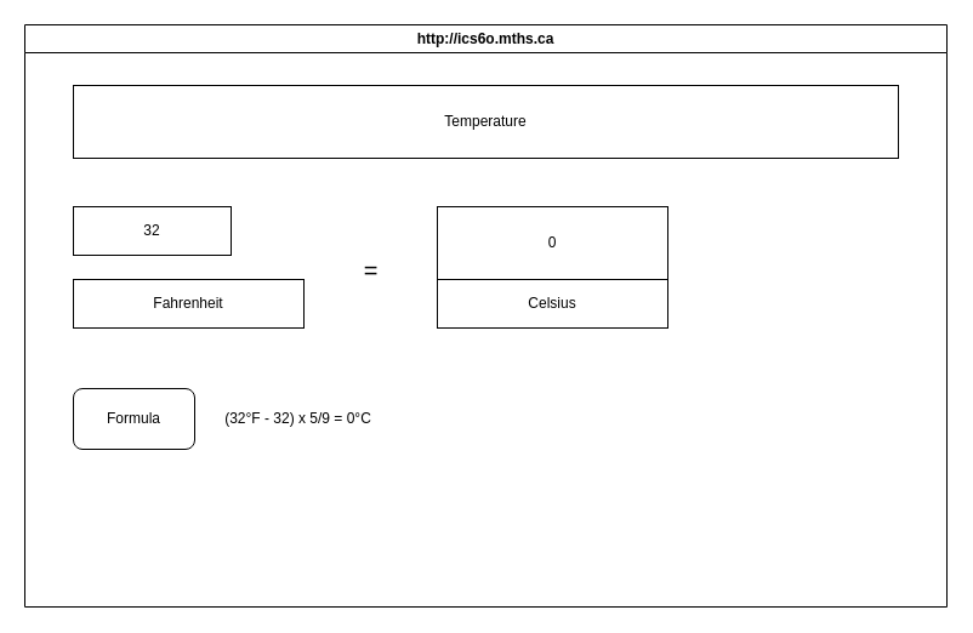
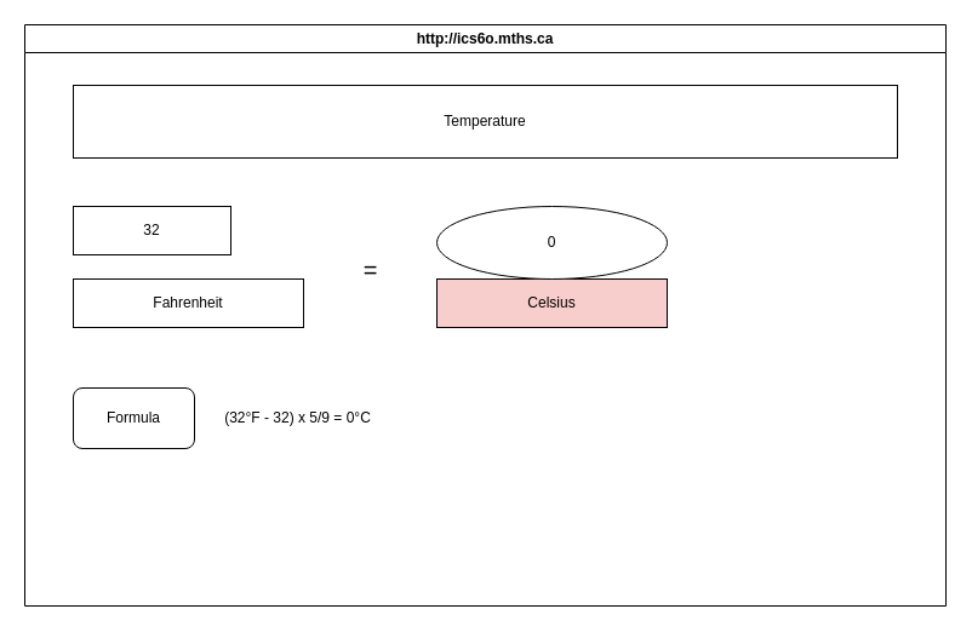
  <mxCell id="0" />
  <mxCell id="1" parent="0" />
  <mxCell id="2" value="http://ics6o.mths.ca" style="swimlane;whiteSpace=wrap;html=1;" parent="1" vertex="1"><mxGeometry x="20" y="20" width="760" height="480" as="geometry" /></mxCell>
  <mxCell id="3" value="Temperature" style="whiteSpace=wrap;html=1;" vertex="1" parent="2"><mxGeometry x="40" y="50" width="680" height="60" as="geometry" /></mxCell>
  <mxCell id="4" value="Fahrenheit" style="rounded=0;whiteSpace=wrap;html=1;" vertex="1" parent="2"><mxGeometry x="40" y="210" width="190" height="40" as="geometry" /></mxCell>
  <mxCell id="5" value="32" style="rounded=0;whiteSpace=wrap;html=1;" vertex="1" parent="2"><mxGeometry x="40" y="150" width="130" height="40" as="geometry" /></mxCell>
- <mxCell id="6" value="Celsius" style="rounded=0;whiteSpace=wrap;html=1;" vertex="1" parent="2"><mxGeometry x="340" y="210" width="190" height="40" as="geometry" /></mxCell>
- <mxCell id="7" value="0" style="rounded=0;whiteSpace=wrap;html=1;" vertex="1" parent="2"><mxGeometry x="340" y="150" width="190" height="60" as="geometry" /></mxCell>
+ <mxCell id="6" value="Celsius" style="rounded=0;whiteSpace=wrap;html=1;fillColor=#f8cecc;" vertex="1" parent="2"><mxGeometry x="340" y="210" width="190" height="40" as="geometry" /></mxCell>
+ <mxCell id="7" value="0" style="ellipse;whiteSpace=wrap;html=1;" vertex="1" parent="2"><mxGeometry x="340" y="150" width="190" height="60" as="geometry" /></mxCell>
  <mxCell id="8" value="Formula" style="rounded=1;whiteSpace=wrap;html=1;fontSize=12;" vertex="1" parent="2"><mxGeometry x="40" y="300" width="100" height="50" as="geometry" /></mxCell>
  <mxCell id="9" value="(32°F - 32) x 5/9 = 0°C" style="text;html=1;align=center;verticalAlign=middle;resizable=0;points=[];autosize=1;strokeColor=none;fillColor=none;fontSize=12;" vertex="1" parent="2"><mxGeometry x="155" y="310" width="140" height="30" as="geometry" /></mxCell>
  <mxCell id="10" value="=" style="text;html=1;align=center;verticalAlign=middle;resizable=0;points=[];autosize=1;strokeColor=none;fillColor=none;fontSize=20;" vertex="1" parent="2"><mxGeometry x="265" y="182" width="40" height="40" as="geometry" /></mxCell>
